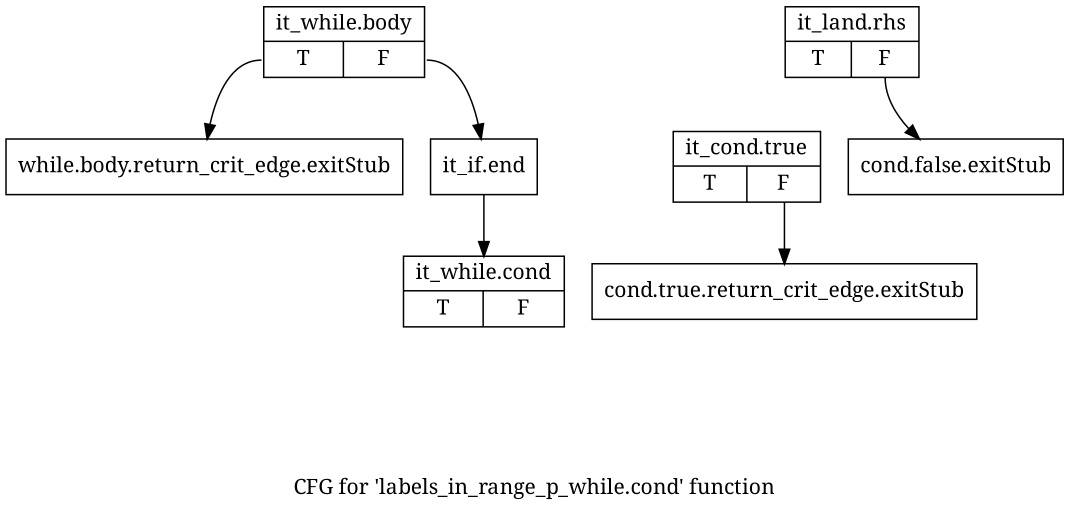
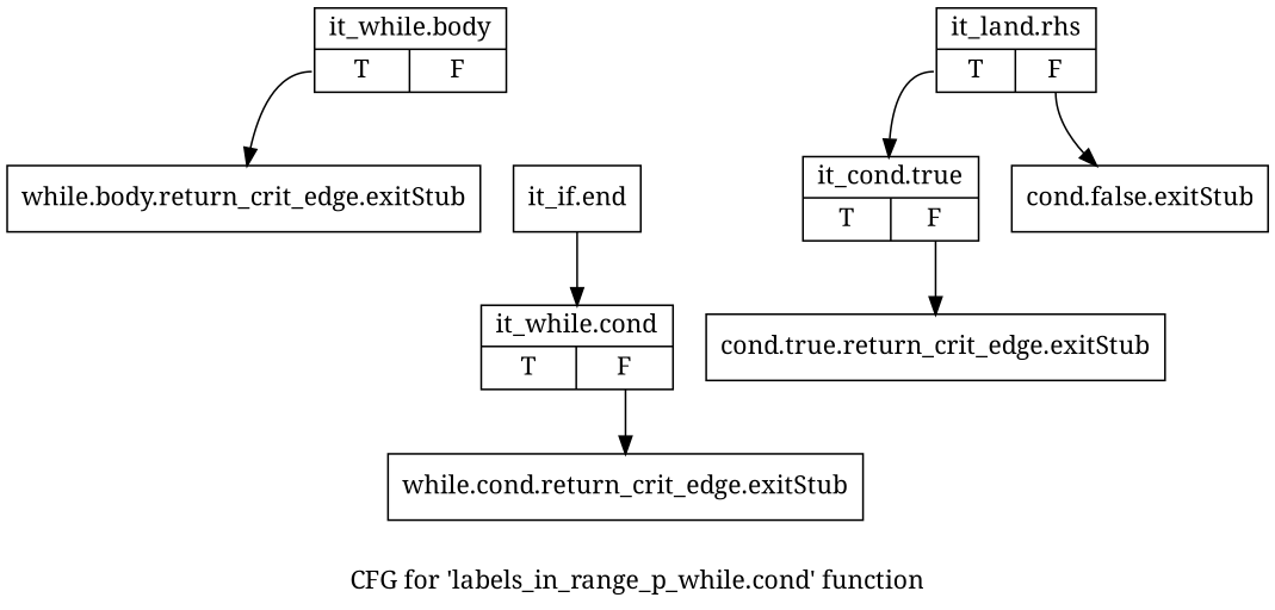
  digraph {
    fontname="Noto Serif"
    label="CFG for 'labels_in_range_p_while.cond' function"
    node [fontname="Noto Serif" shape=record]
    edge [fontname="Noto Serif" tailport=s1]
    n1 [label="{it_while.cond|{<s0>T|<s1>F}}"]
+   n2 [label="{while.cond.return_crit_edge.exitStub}"]
    n3 [label="{it_land.rhs|{<s0>T|<s1>F}}"]
    n4 [label="{cond.false.exitStub}"]
    n5 [label="{it_cond.true|{<s0>T|<s1>F}}"]
    n6 [label="{cond.true.return_crit_edge.exitStub}"]
    n7 [label="{while.body.return_crit_edge.exitStub}"]
    n8 [label="{it_while.body|{<s0>T|<s1>F}}"]
    n9 [label="{it_if.end}"]
+   n1 -> n2
    n3 -> n4
+   n3 -> n5 [tailport=s0]
    n5 -> n6
    n8 -> n7 [tailport=s0]
-   n8 -> n9
    n9 -> n1
  }
